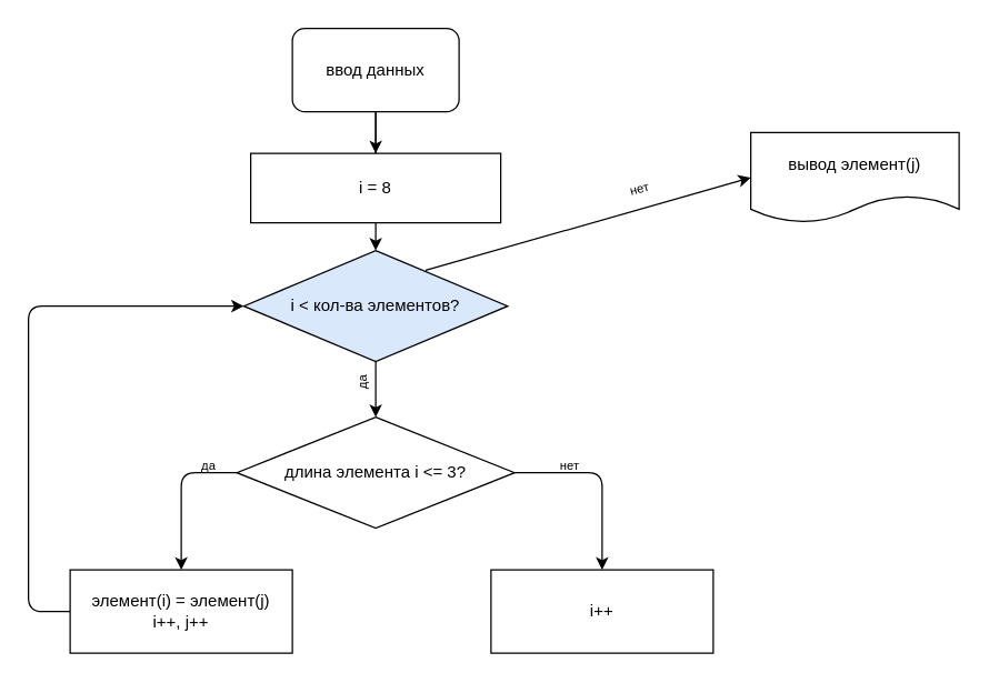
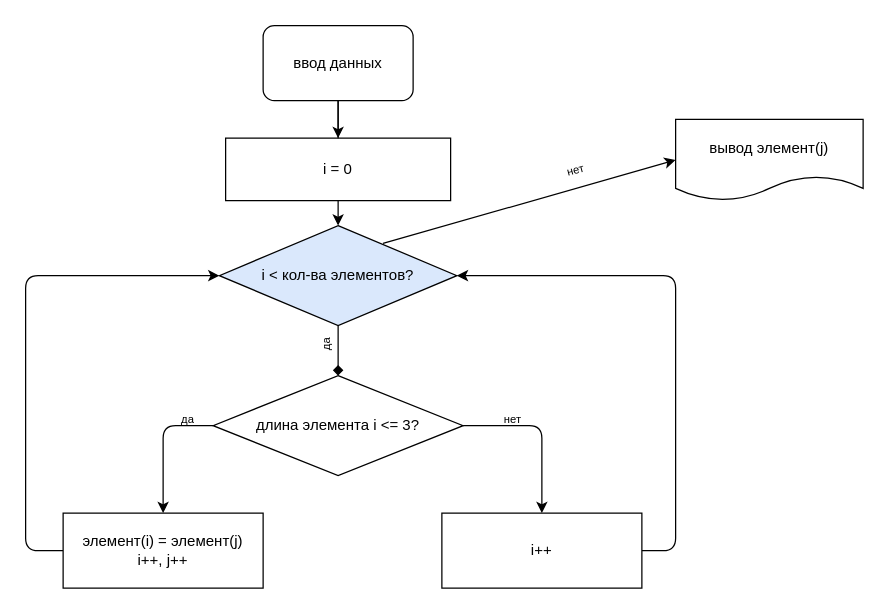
  <mxCell id="0" />
  <mxCell id="1" parent="0" />
  <mxCell id="2" style="edgeStyle=none;html=1;" edge="1" parent="1" source="3" target="8"><mxGeometry relative="1" as="geometry" /></mxCell>
  <mxCell id="3" value="ввод данных" style="rounded=1;whiteSpace=wrap;html=1;" vertex="1" parent="1"><mxGeometry x="210" y="20" width="120" height="60" as="geometry" /></mxCell>
  <mxCell id="4" style="edgeStyle=none;html=1;entryX=0.5;entryY=0;entryDx=0;entryDy=0;" edge="1" parent="1" source="6" target="13"><mxGeometry relative="1" as="geometry"><mxPoint x="430" y="300" as="targetPoint" /><Array as="points"><mxPoint x="433" y="340" /></Array></mxGeometry></mxCell>
  <mxCell id="5" style="edgeStyle=none;html=1;entryX=0.5;entryY=0;entryDx=0;entryDy=0;fontSize=9;" edge="1" parent="1" source="6" target="11"><mxGeometry relative="1" as="geometry"><Array as="points"><mxPoint x="130" y="340" /></Array></mxGeometry></mxCell>
  <mxCell id="6" value="длина элемента i &amp;lt;= 3?" style="rhombus;whiteSpace=wrap;html=1;" vertex="1" parent="1"><mxGeometry x="170" y="300" width="200" height="80" as="geometry" /></mxCell>
  <mxCell id="7" style="edgeStyle=none;html=1;entryX=0.5;entryY=0;entryDx=0;entryDy=0;fontSize=12;" edge="1" parent="1" source="8" target="18"><mxGeometry relative="1" as="geometry" /></mxCell>
- <mxCell id="8" value="i = 8" style="rounded=0;whiteSpace=wrap;html=1;" vertex="1" parent="1"><mxGeometry x="180" y="110" width="180" height="50" as="geometry" /></mxCell>
+ <mxCell id="8" value="i = 0" style="rounded=0;whiteSpace=wrap;html=1;" vertex="1" parent="1"><mxGeometry x="180" y="110" width="180" height="50" as="geometry" /></mxCell>
  <mxCell id="9" value="" style="edgeStyle=none;html=1;endArrow=none;" edge="1" parent="1" source="3" target="8"><mxGeometry relative="1" as="geometry"><mxPoint x="270" y="80" as="sourcePoint" /><mxPoint x="270" y="180" as="targetPoint" /></mxGeometry></mxCell>
  <mxCell id="10" style="edgeStyle=none;html=1;entryX=0;entryY=0.5;entryDx=0;entryDy=0;fontSize=12;" edge="1" parent="1" source="11" target="18"><mxGeometry relative="1" as="geometry"><Array as="points"><mxPoint x="20" y="440" /><mxPoint x="20" y="220" /></Array></mxGeometry></mxCell>
  <mxCell id="11" value="элемент(i) = элемент(j)&lt;br&gt;i++, j++" style="rounded=0;whiteSpace=wrap;html=1;" vertex="1" parent="1"><mxGeometry x="50" y="410" width="160" height="60" as="geometry" /></mxCell>
+ <mxCell id="12" style="edgeStyle=none;html=1;entryX=1;entryY=0.5;entryDx=0;entryDy=0;fontSize=12;" edge="1" parent="1" source="13" target="18"><mxGeometry relative="1" as="geometry"><Array as="points"><mxPoint x="540" y="440" /><mxPoint x="540" y="220" /></Array></mxGeometry></mxCell>
  <mxCell id="13" value="i++" style="rounded=0;whiteSpace=wrap;html=1;" vertex="1" parent="1"><mxGeometry x="353" y="410" width="160" height="60" as="geometry" /></mxCell>
  <mxCell id="14" value="да" style="text;html=1;strokeColor=none;fillColor=none;align=center;verticalAlign=middle;whiteSpace=wrap;rounded=0;fontSize=9;" vertex="1" parent="1"><mxGeometry x="120" y="320" width="60" height="30" as="geometry" /></mxCell>
  <mxCell id="15" value="нет" style="text;html=1;strokeColor=none;fillColor=none;align=center;verticalAlign=middle;whiteSpace=wrap;rounded=0;fontSize=9;" vertex="1" parent="1"><mxGeometry x="380" y="320" width="60" height="30" as="geometry" /></mxCell>
- <mxCell id="16" style="edgeStyle=none;html=1;entryX=0.5;entryY=0;entryDx=0;entryDy=0;fontSize=12;" edge="1" parent="1" source="18" target="6"><mxGeometry relative="1" as="geometry" /></mxCell>
+ <mxCell id="16" style="edgeStyle=none;html=1;entryX=0.5;entryY=0;entryDx=0;entryDy=0;fontSize=12;endArrow=diamond;" edge="1" parent="1" source="18" target="6"><mxGeometry relative="1" as="geometry" /></mxCell>
  <mxCell id="17" style="edgeStyle=none;html=1;fontSize=9;exitX=0.689;exitY=0.178;exitDx=0;exitDy=0;exitPerimeter=0;entryX=0;entryY=0.5;entryDx=0;entryDy=0;" edge="1" parent="1" source="18" target="20"><mxGeometry relative="1" as="geometry"><mxPoint x="540" y="140" as="targetPoint" /></mxGeometry></mxCell>
  <mxCell id="18" value="&lt;font style=&quot;font-size: 12px&quot;&gt;i &amp;lt; кол-ва элементов?&lt;/font&gt;" style="rhombus;whiteSpace=wrap;html=1;fontSize=9;fillColor=#dae8fc;" vertex="1" parent="1"><mxGeometry x="175" y="180" width="190" height="80" as="geometry" /></mxCell>
  <mxCell id="19" value="&lt;font style=&quot;font-size: 9px&quot;&gt;да&lt;/font&gt;" style="text;html=1;strokeColor=none;fillColor=none;align=center;verticalAlign=middle;whiteSpace=wrap;rounded=0;fontSize=12;rotation=-90;" vertex="1" parent="1"><mxGeometry x="230" y="260" width="60" height="30" as="geometry" /></mxCell>
  <mxCell id="20" value="&lt;font style=&quot;font-size: 12px&quot;&gt;вывод элемент(j)&lt;/font&gt;" style="shape=document;whiteSpace=wrap;html=1;boundedLbl=1;fontSize=9;" vertex="1" parent="1"><mxGeometry x="540" y="95" width="150" height="65" as="geometry" /></mxCell>
  <mxCell id="21" value="&lt;font style=&quot;font-size: 9px&quot;&gt;нет&lt;/font&gt;" style="text;html=1;strokeColor=none;fillColor=none;align=center;verticalAlign=middle;whiteSpace=wrap;rounded=0;fontSize=12;rotation=-15;" vertex="1" parent="1"><mxGeometry x="430" y="120" width="60" height="30" as="geometry" /></mxCell>
